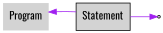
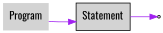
  digraph {
    rankdir=LR
    fontname=Oswald
    node [fontname=Oswald style=filled fillcolor=lightgrey]
    edge [color=purple fontname=Oswald]
    n1 [label=Program shape=plaintext]
    n2 [label=Statement shape=box]
    end [shape=point]
-   n2 -> n1
+   n1 -> n2
    n2 -> end
  }
